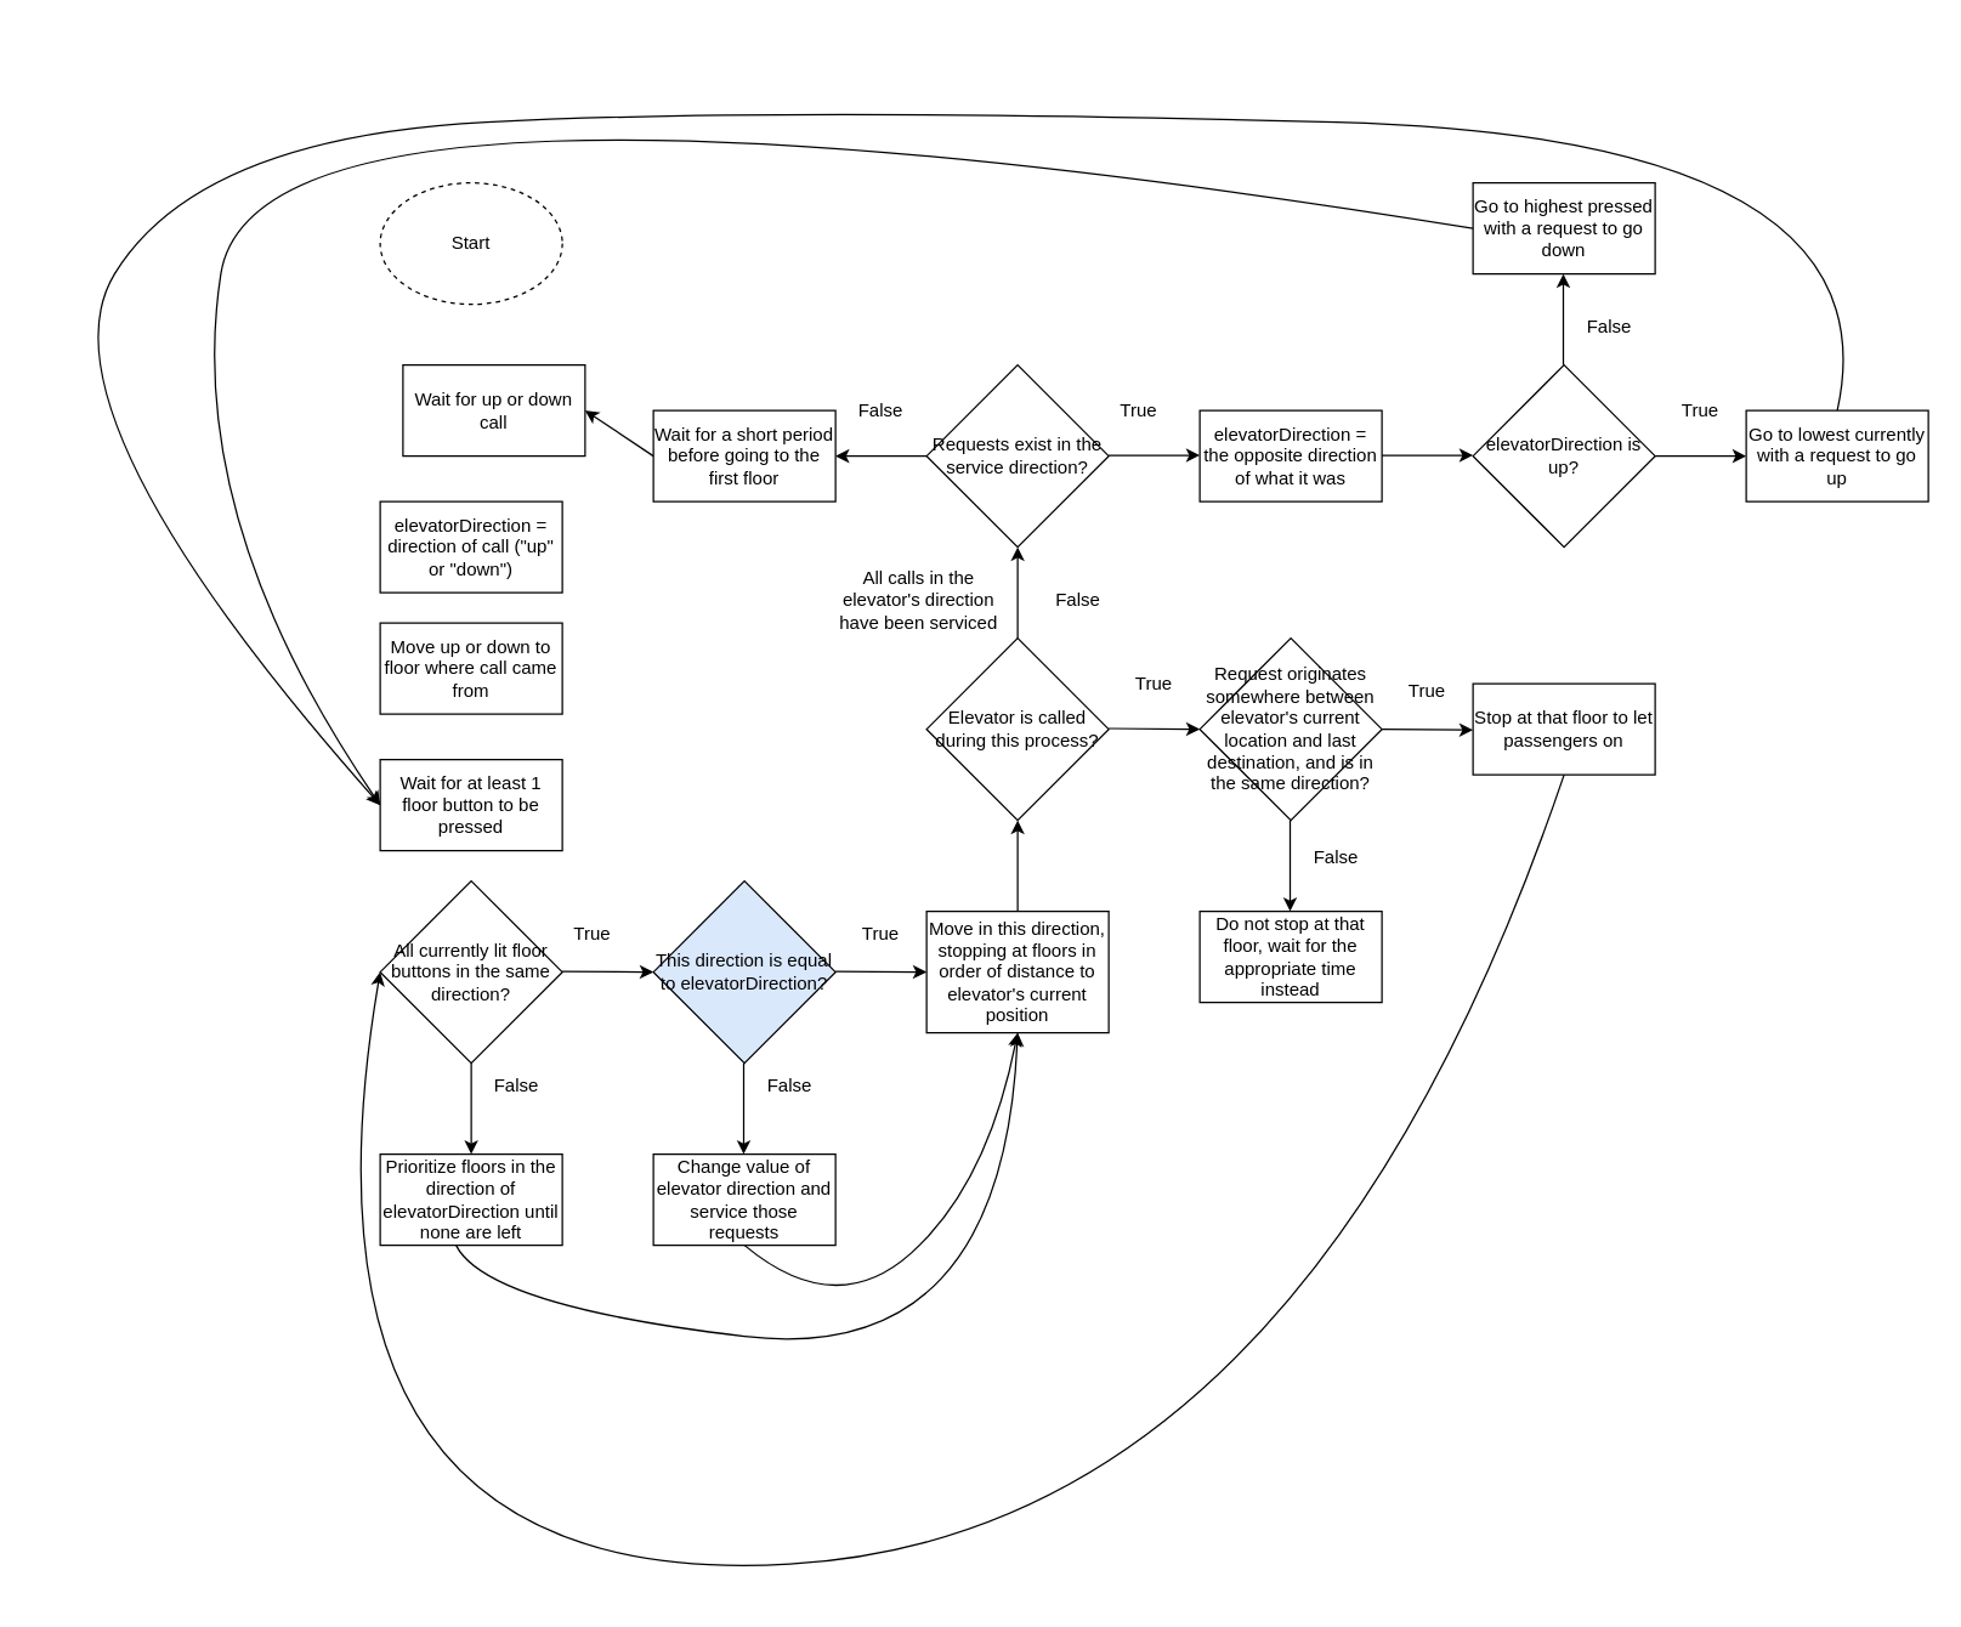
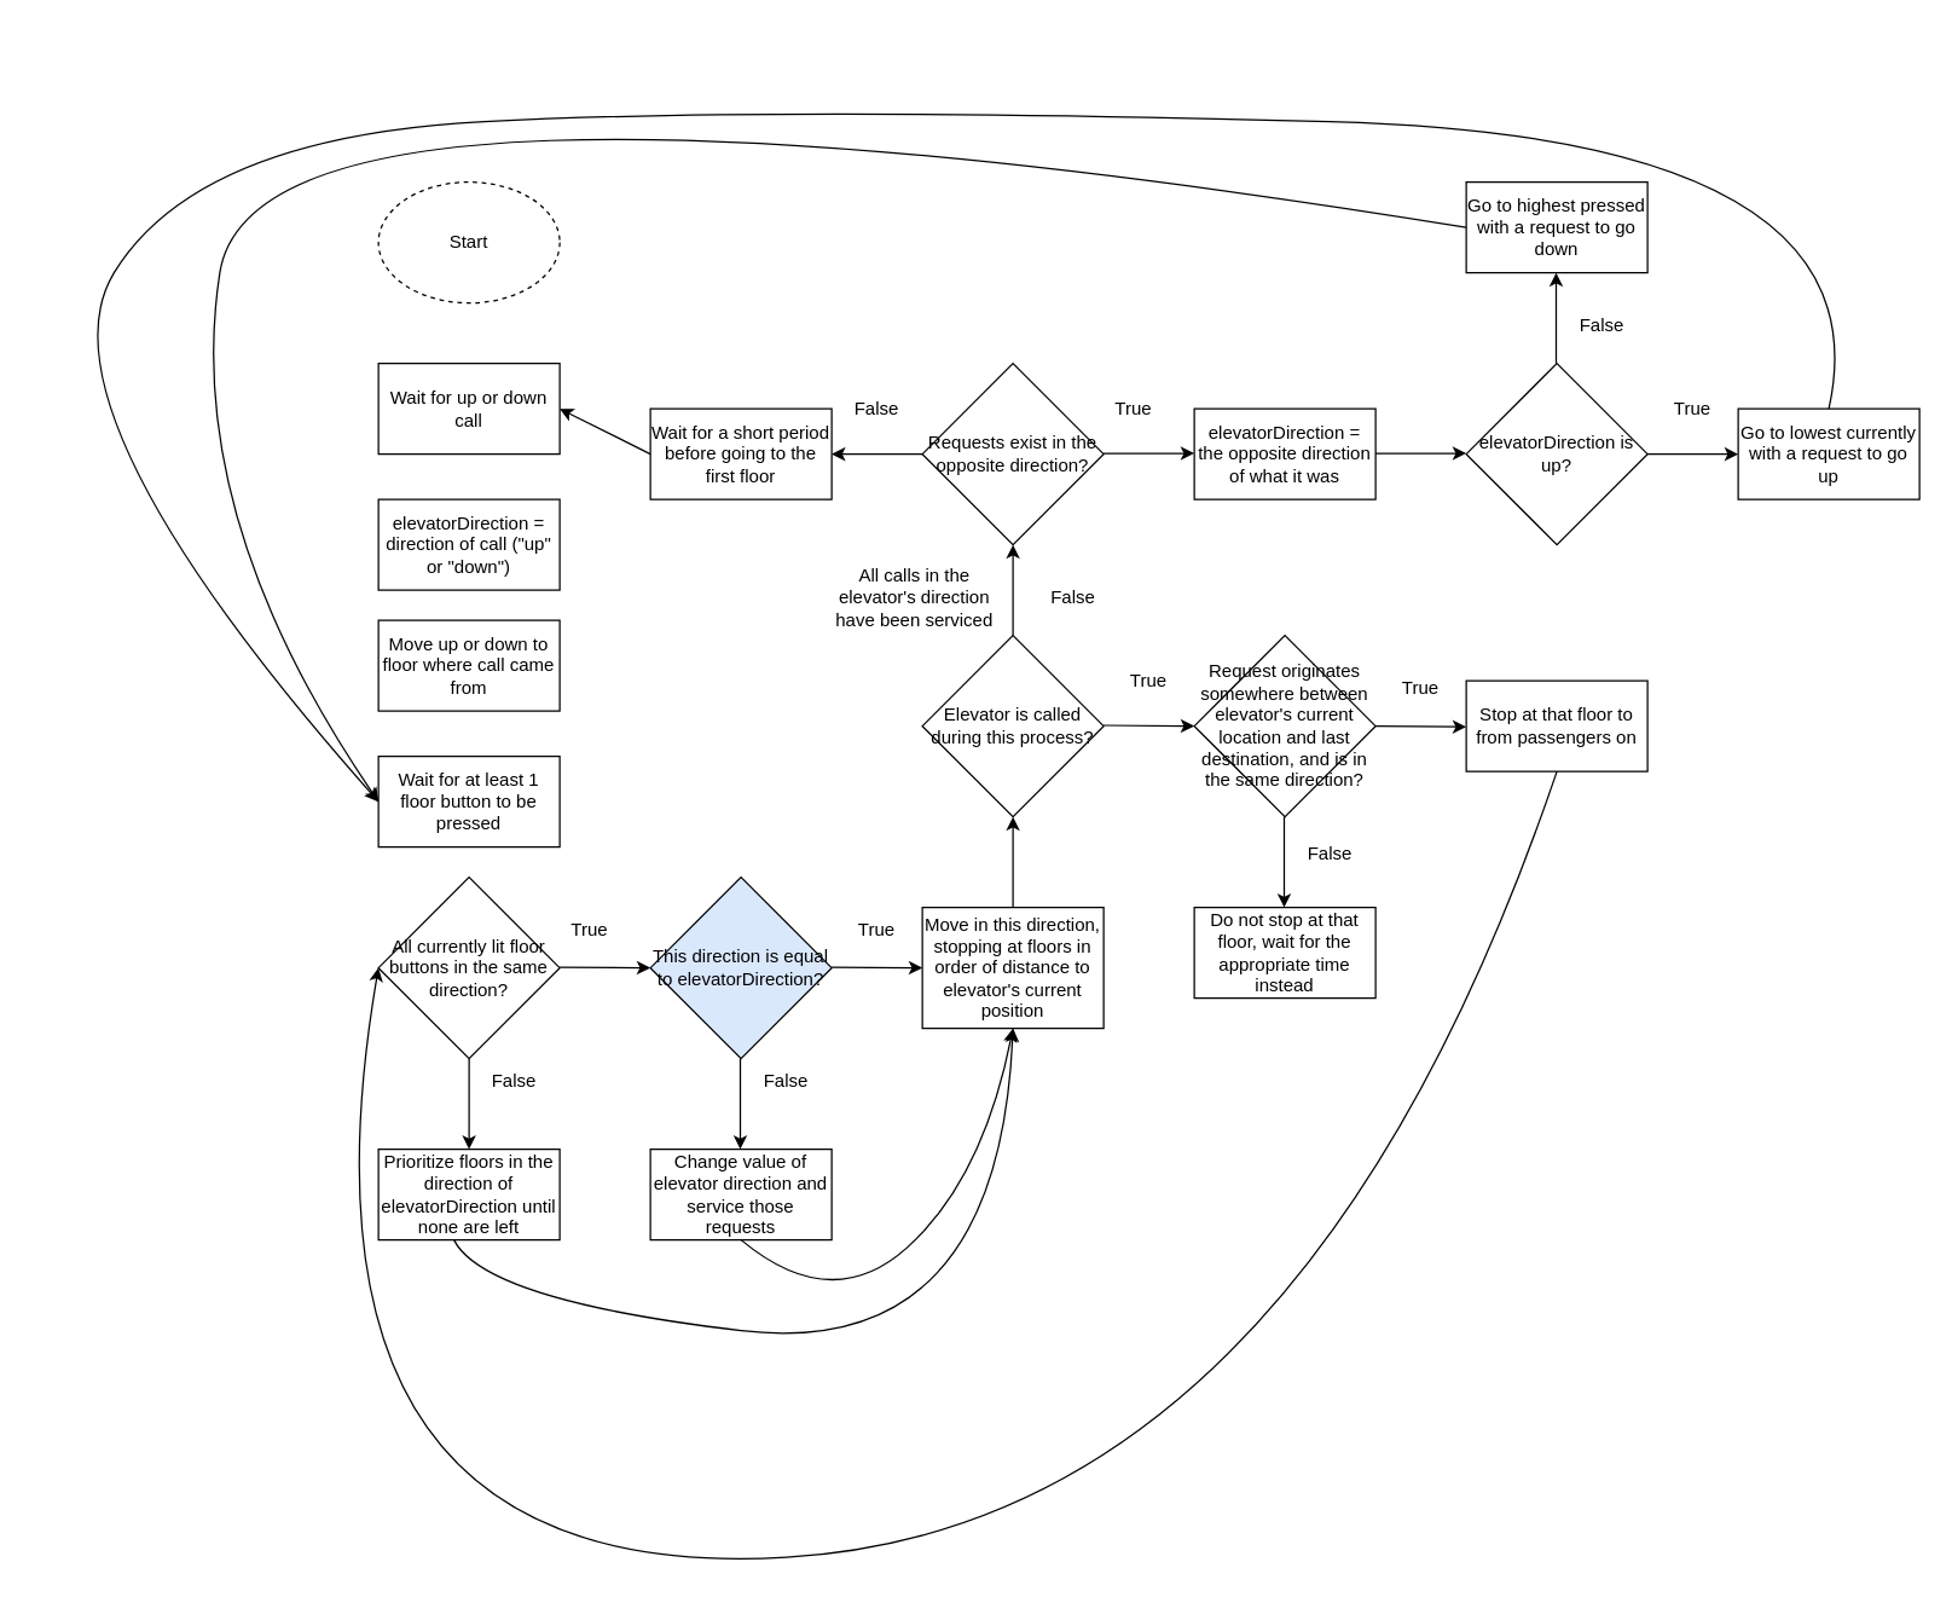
  <mxCell id="0" />
  <mxCell id="1" parent="0" />
  <mxCell id="2" value="Start" style="ellipse;whiteSpace=wrap;html=1;dashed=1;" vertex="1" parent="1"><mxGeometry x="250" y="120" width="120" height="80" as="geometry" /></mxCell>
- <mxCell id="3" value="Wait for up or down call" style="rounded=0;whiteSpace=wrap;html=1;" vertex="1" parent="1"><mxGeometry x="265" y="240" width="120" height="60" as="geometry" /></mxCell>
+ <mxCell id="3" value="Wait for up or down call" style="rounded=0;whiteSpace=wrap;html=1;" vertex="1" parent="1"><mxGeometry x="250" y="240" width="120" height="60" as="geometry" /></mxCell>
  <mxCell id="4" value="Move up or down to floor where call came from" style="rounded=0;whiteSpace=wrap;html=1;" vertex="1" parent="1"><mxGeometry x="250" y="410" width="120" height="60" as="geometry" /></mxCell>
  <mxCell id="5" value="Wait for at least 1 floor button to be pressed" style="rounded=0;whiteSpace=wrap;html=1;" vertex="1" parent="1"><mxGeometry x="250" y="500" width="120" height="60" as="geometry" /></mxCell>
  <mxCell id="6" value="elevatorDirection = direction of call (&quot;up&quot; or &quot;down&quot;)" style="rounded=0;whiteSpace=wrap;html=1;" vertex="1" parent="1"><mxGeometry x="250" y="330" width="120" height="60" as="geometry" /></mxCell>
  <mxCell id="7" value="All currently lit floor buttons in the same direction?" style="rhombus;whiteSpace=wrap;html=1;" vertex="1" parent="1"><mxGeometry x="250" y="580" width="120" height="120" as="geometry" /></mxCell>
  <mxCell id="8" value="" style="endArrow=classic;html=1;rounded=0;" edge="1" parent="1"><mxGeometry width="50" height="50" relative="1" as="geometry"><mxPoint x="370" y="639.5" as="sourcePoint" /><mxPoint x="430" y="640" as="targetPoint" /></mxGeometry></mxCell>
  <mxCell id="9" value="True" style="text;html=1;align=center;verticalAlign=middle;whiteSpace=wrap;rounded=0;" vertex="1" parent="1"><mxGeometry x="360" y="600" width="60" height="30" as="geometry" /></mxCell>
  <mxCell id="10" value="" style="endArrow=classic;html=1;rounded=0;" edge="1" parent="1"><mxGeometry width="50" height="50" relative="1" as="geometry"><mxPoint x="310" y="700" as="sourcePoint" /><mxPoint x="310" y="760" as="targetPoint" /></mxGeometry></mxCell>
  <mxCell id="11" value="False" style="text;html=1;align=center;verticalAlign=middle;whiteSpace=wrap;rounded=0;" vertex="1" parent="1"><mxGeometry x="310" y="700" width="60" height="30" as="geometry" /></mxCell>
  <mxCell id="12" value="This direction is equal to elevatorDirection?" style="rhombus;whiteSpace=wrap;html=1;fillColor=#dae8fc;" vertex="1" parent="1"><mxGeometry x="430" y="580" width="120" height="120" as="geometry" /></mxCell>
  <mxCell id="13" value="" style="endArrow=classic;html=1;rounded=0;" edge="1" parent="1"><mxGeometry width="50" height="50" relative="1" as="geometry"><mxPoint x="550" y="639.5" as="sourcePoint" /><mxPoint x="610" y="640" as="targetPoint" /></mxGeometry></mxCell>
  <mxCell id="14" value="" style="endArrow=classic;html=1;rounded=0;" edge="1" parent="1"><mxGeometry width="50" height="50" relative="1" as="geometry"><mxPoint x="489.5" y="700" as="sourcePoint" /><mxPoint x="489.5" y="760" as="targetPoint" /></mxGeometry></mxCell>
  <mxCell id="15" value="False" style="text;html=1;align=center;verticalAlign=middle;whiteSpace=wrap;rounded=0;" vertex="1" parent="1"><mxGeometry x="490" y="700" width="60" height="30" as="geometry" /></mxCell>
  <mxCell id="16" value="True" style="text;html=1;align=center;verticalAlign=middle;whiteSpace=wrap;rounded=0;" vertex="1" parent="1"><mxGeometry x="550" y="600" width="60" height="30" as="geometry" /></mxCell>
  <mxCell id="17" value="Prioritize floors in the direction of elevatorDirection until none are left" style="rounded=0;whiteSpace=wrap;html=1;" vertex="1" parent="1"><mxGeometry x="250" y="760" width="120" height="60" as="geometry" /></mxCell>
  <mxCell id="18" value="Change value of elevator direction and service those requests" style="rounded=0;whiteSpace=wrap;html=1;" vertex="1" parent="1"><mxGeometry x="430" y="760" width="120" height="60" as="geometry" /></mxCell>
  <mxCell id="19" value="Move in this direction, stopping at floors in order of distance to elevator's current position" style="rounded=0;whiteSpace=wrap;html=1;" vertex="1" parent="1"><mxGeometry x="610" y="600" width="120" height="80" as="geometry" /></mxCell>
  <mxCell id="20" value="" style="curved=1;endArrow=classic;html=1;rounded=0;entryX=0.5;entryY=1;entryDx=0;entryDy=0;" edge="1" parent="1" target="19"><mxGeometry width="50" height="50" relative="1" as="geometry"><mxPoint x="300" y="820" as="sourcePoint" /><mxPoint x="350" y="770" as="targetPoint" /><Array as="points"><mxPoint x="320" y="860" /><mxPoint x="660" y="900" /></Array></mxGeometry></mxCell>
  <mxCell id="21" value="" style="curved=1;endArrow=classic;html=1;rounded=0;entryX=0.5;entryY=1;entryDx=0;entryDy=0;exitX=0.5;exitY=1;exitDx=0;exitDy=0;" edge="1" parent="1" source="18"><mxGeometry width="50" height="50" relative="1" as="geometry"><mxPoint x="490" y="830" as="sourcePoint" /><mxPoint x="670" y="680" as="targetPoint" /><Array as="points"><mxPoint x="550" y="870" /><mxPoint x="650" y="780" /></Array></mxGeometry></mxCell>
  <mxCell id="22" value="" style="endArrow=classic;html=1;rounded=0;" edge="1" parent="1"><mxGeometry width="50" height="50" relative="1" as="geometry"><mxPoint x="670" y="600" as="sourcePoint" /><mxPoint x="670" y="540" as="targetPoint" /></mxGeometry></mxCell>
  <mxCell id="23" value="Elevator is called during this process?" style="rhombus;whiteSpace=wrap;html=1;" vertex="1" parent="1"><mxGeometry x="610" y="420" width="120" height="120" as="geometry" /></mxCell>
  <mxCell id="24" value="" style="endArrow=classic;html=1;rounded=0;" edge="1" parent="1"><mxGeometry width="50" height="50" relative="1" as="geometry"><mxPoint x="730" y="479.5" as="sourcePoint" /><mxPoint x="790" y="480" as="targetPoint" /></mxGeometry></mxCell>
  <mxCell id="25" value="" style="endArrow=classic;html=1;rounded=0;" edge="1" parent="1"><mxGeometry width="50" height="50" relative="1" as="geometry"><mxPoint x="670" y="420" as="sourcePoint" /><mxPoint x="670" y="360" as="targetPoint" /></mxGeometry></mxCell>
  <mxCell id="26" value="Request originates somewhere between elevator's current location and last destination, and is in the same direction?" style="rhombus;whiteSpace=wrap;html=1;" vertex="1" parent="1"><mxGeometry x="790" y="420" width="120" height="120" as="geometry" /></mxCell>
  <mxCell id="27" value="True" style="text;html=1;align=center;verticalAlign=middle;whiteSpace=wrap;rounded=0;" vertex="1" parent="1"><mxGeometry x="730" y="435" width="60" height="30" as="geometry" /></mxCell>
  <mxCell id="28" value="False" style="text;html=1;align=center;verticalAlign=middle;whiteSpace=wrap;rounded=0;" vertex="1" parent="1"><mxGeometry x="680" y="380" width="60" height="30" as="geometry" /></mxCell>
  <mxCell id="29" value="" style="endArrow=classic;html=1;rounded=0;" edge="1" parent="1"><mxGeometry width="50" height="50" relative="1" as="geometry"><mxPoint x="849.5" y="540" as="sourcePoint" /><mxPoint x="849.5" y="600" as="targetPoint" /></mxGeometry></mxCell>
  <mxCell id="30" value="" style="endArrow=classic;html=1;rounded=0;" edge="1" parent="1"><mxGeometry width="50" height="50" relative="1" as="geometry"><mxPoint x="910" y="480" as="sourcePoint" /><mxPoint x="970" y="480.5" as="targetPoint" /></mxGeometry></mxCell>
  <mxCell id="31" value="True" style="text;html=1;align=center;verticalAlign=middle;whiteSpace=wrap;rounded=0;" vertex="1" parent="1"><mxGeometry x="910" y="440" width="60" height="30" as="geometry" /></mxCell>
  <mxCell id="32" value="False" style="text;html=1;align=center;verticalAlign=middle;whiteSpace=wrap;rounded=0;" vertex="1" parent="1"><mxGeometry x="850" y="550" width="60" height="30" as="geometry" /></mxCell>
- <mxCell id="33" value="Stop at that floor to let passengers on" style="rounded=0;whiteSpace=wrap;html=1;" vertex="1" parent="1"><mxGeometry x="970" y="450" width="120" height="60" as="geometry" /></mxCell>
+ <mxCell id="33" value="Stop at that floor to from passengers on" style="rounded=0;whiteSpace=wrap;html=1;" vertex="1" parent="1"><mxGeometry x="970" y="450" width="120" height="60" as="geometry" /></mxCell>
  <mxCell id="34" value="Do not stop at that floor, wait for the appropriate time instead" style="rounded=0;whiteSpace=wrap;html=1;" vertex="1" parent="1"><mxGeometry x="790" y="600" width="120" height="60" as="geometry" /></mxCell>
  <mxCell id="35" value="" style="curved=1;endArrow=classic;html=1;rounded=0;exitX=0.5;exitY=1;exitDx=0;exitDy=0;" edge="1" parent="1" source="33"><mxGeometry width="50" height="50" relative="1" as="geometry"><mxPoint x="200" y="690" as="sourcePoint" /><mxPoint x="250" y="640" as="targetPoint" /><Array as="points"><mxPoint x="860" y="1010" /><mxPoint x="180" y="1050" /></Array></mxGeometry></mxCell>
  <mxCell id="36" value="All calls in the elevator's direction have been serviced" style="text;html=1;align=center;verticalAlign=middle;whiteSpace=wrap;rounded=0;" vertex="1" parent="1"><mxGeometry x="550" y="370" width="110" height="50" as="geometry" /></mxCell>
- <mxCell id="37" value="Requests exist in the service direction?" style="rhombus;whiteSpace=wrap;html=1;" vertex="1" parent="1"><mxGeometry x="610" y="240" width="120" height="120" as="geometry" /></mxCell>
+ <mxCell id="37" value="Requests exist in the opposite direction?" style="rhombus;whiteSpace=wrap;html=1;" vertex="1" parent="1"><mxGeometry x="610" y="240" width="120" height="120" as="geometry" /></mxCell>
  <mxCell id="38" value="" style="endArrow=classic;html=1;rounded=0;" edge="1" parent="1"><mxGeometry width="50" height="50" relative="1" as="geometry"><mxPoint x="610" y="300" as="sourcePoint" /><mxPoint x="550" y="300" as="targetPoint" /></mxGeometry></mxCell>
  <mxCell id="39" value="" style="endArrow=classic;html=1;rounded=0;" edge="1" parent="1"><mxGeometry width="50" height="50" relative="1" as="geometry"><mxPoint x="730" y="299.5" as="sourcePoint" /><mxPoint x="790" y="299.5" as="targetPoint" /></mxGeometry></mxCell>
  <mxCell id="40" value="False" style="text;html=1;align=center;verticalAlign=middle;whiteSpace=wrap;rounded=0;" vertex="1" parent="1"><mxGeometry x="550" y="255" width="60" height="30" as="geometry" /></mxCell>
  <mxCell id="41" value="True" style="text;html=1;align=center;verticalAlign=middle;whiteSpace=wrap;rounded=0;" vertex="1" parent="1"><mxGeometry x="720" y="255" width="60" height="30" as="geometry" /></mxCell>
  <mxCell id="42" value="" style="endArrow=classic;html=1;rounded=0;entryX=1;entryY=0.5;entryDx=0;entryDy=0;exitX=0;exitY=0.5;exitDx=0;exitDy=0;" edge="1" parent="1" target="3"><mxGeometry width="50" height="50" relative="1" as="geometry"><mxPoint x="430" y="300" as="sourcePoint" /><mxPoint x="464" y="235" as="targetPoint" /></mxGeometry></mxCell>
  <mxCell id="43" value="Wait for a short period before going to the first floor" style="rounded=0;whiteSpace=wrap;html=1;" vertex="1" parent="1"><mxGeometry x="430" y="270" width="120" height="60" as="geometry" /></mxCell>
  <mxCell id="44" value="elevatorDirection is up?" style="rhombus;whiteSpace=wrap;html=1;" vertex="1" parent="1"><mxGeometry x="970" y="240" width="120" height="120" as="geometry" /></mxCell>
  <mxCell id="45" value="" style="endArrow=classic;html=1;rounded=0;" edge="1" parent="1"><mxGeometry width="50" height="50" relative="1" as="geometry"><mxPoint x="1090" y="300" as="sourcePoint" /><mxPoint x="1150" y="300" as="targetPoint" /></mxGeometry></mxCell>
  <mxCell id="46" value="True" style="text;html=1;align=center;verticalAlign=middle;whiteSpace=wrap;rounded=0;" vertex="1" parent="1"><mxGeometry x="1090" y="255" width="60" height="30" as="geometry" /></mxCell>
  <mxCell id="47" value="" style="endArrow=classic;html=1;rounded=0;" edge="1" parent="1"><mxGeometry width="50" height="50" relative="1" as="geometry"><mxPoint x="1029.5" y="240" as="sourcePoint" /><mxPoint x="1029.5" y="180" as="targetPoint" /></mxGeometry></mxCell>
  <mxCell id="48" value="False" style="text;html=1;align=center;verticalAlign=middle;whiteSpace=wrap;rounded=0;" vertex="1" parent="1"><mxGeometry x="1030" y="200" width="60" height="30" as="geometry" /></mxCell>
  <mxCell id="49" value="Go to lowest currently with a request to go up" style="rounded=0;whiteSpace=wrap;html=1;" vertex="1" parent="1"><mxGeometry x="1150" y="270" width="120" height="60" as="geometry" /></mxCell>
  <mxCell id="50" value="elevatorDirection = the opposite direction of what it was" style="rounded=0;whiteSpace=wrap;html=1;" vertex="1" parent="1"><mxGeometry x="790" y="270" width="120" height="60" as="geometry" /></mxCell>
  <mxCell id="51" value="" style="endArrow=classic;html=1;rounded=0;" edge="1" parent="1"><mxGeometry width="50" height="50" relative="1" as="geometry"><mxPoint x="910" y="299.5" as="sourcePoint" /><mxPoint x="970" y="299.5" as="targetPoint" /></mxGeometry></mxCell>
  <mxCell id="52" value="Go to highest pressed with a request to go down" style="rounded=0;whiteSpace=wrap;html=1;" vertex="1" parent="1"><mxGeometry x="970" y="120" width="120" height="60" as="geometry" /></mxCell>
  <mxCell id="53" value="" style="curved=1;endArrow=classic;html=1;rounded=0;entryX=0;entryY=0.5;entryDx=0;entryDy=0;" edge="1" parent="1" target="5"><mxGeometry width="50" height="50" relative="1" as="geometry"><mxPoint x="970" y="150" as="sourcePoint" /><mxPoint x="1020" y="100" as="targetPoint" /><Array as="points"><mxPoint x="170" y="20" /><mxPoint x="120" y="340" /></Array></mxGeometry></mxCell>
  <mxCell id="54" value="" style="curved=1;endArrow=classic;html=1;rounded=0;" edge="1" parent="1"><mxGeometry width="50" height="50" relative="1" as="geometry"><mxPoint x="1210" y="270" as="sourcePoint" /><mxPoint x="250" y="530" as="targetPoint" /><Array as="points"><mxPoint x="1250" y="90" /><mxPoint x="510" y="70" /><mxPoint x="130" y="90" /><mxPoint x="20" y="270" /></Array></mxGeometry></mxCell>
